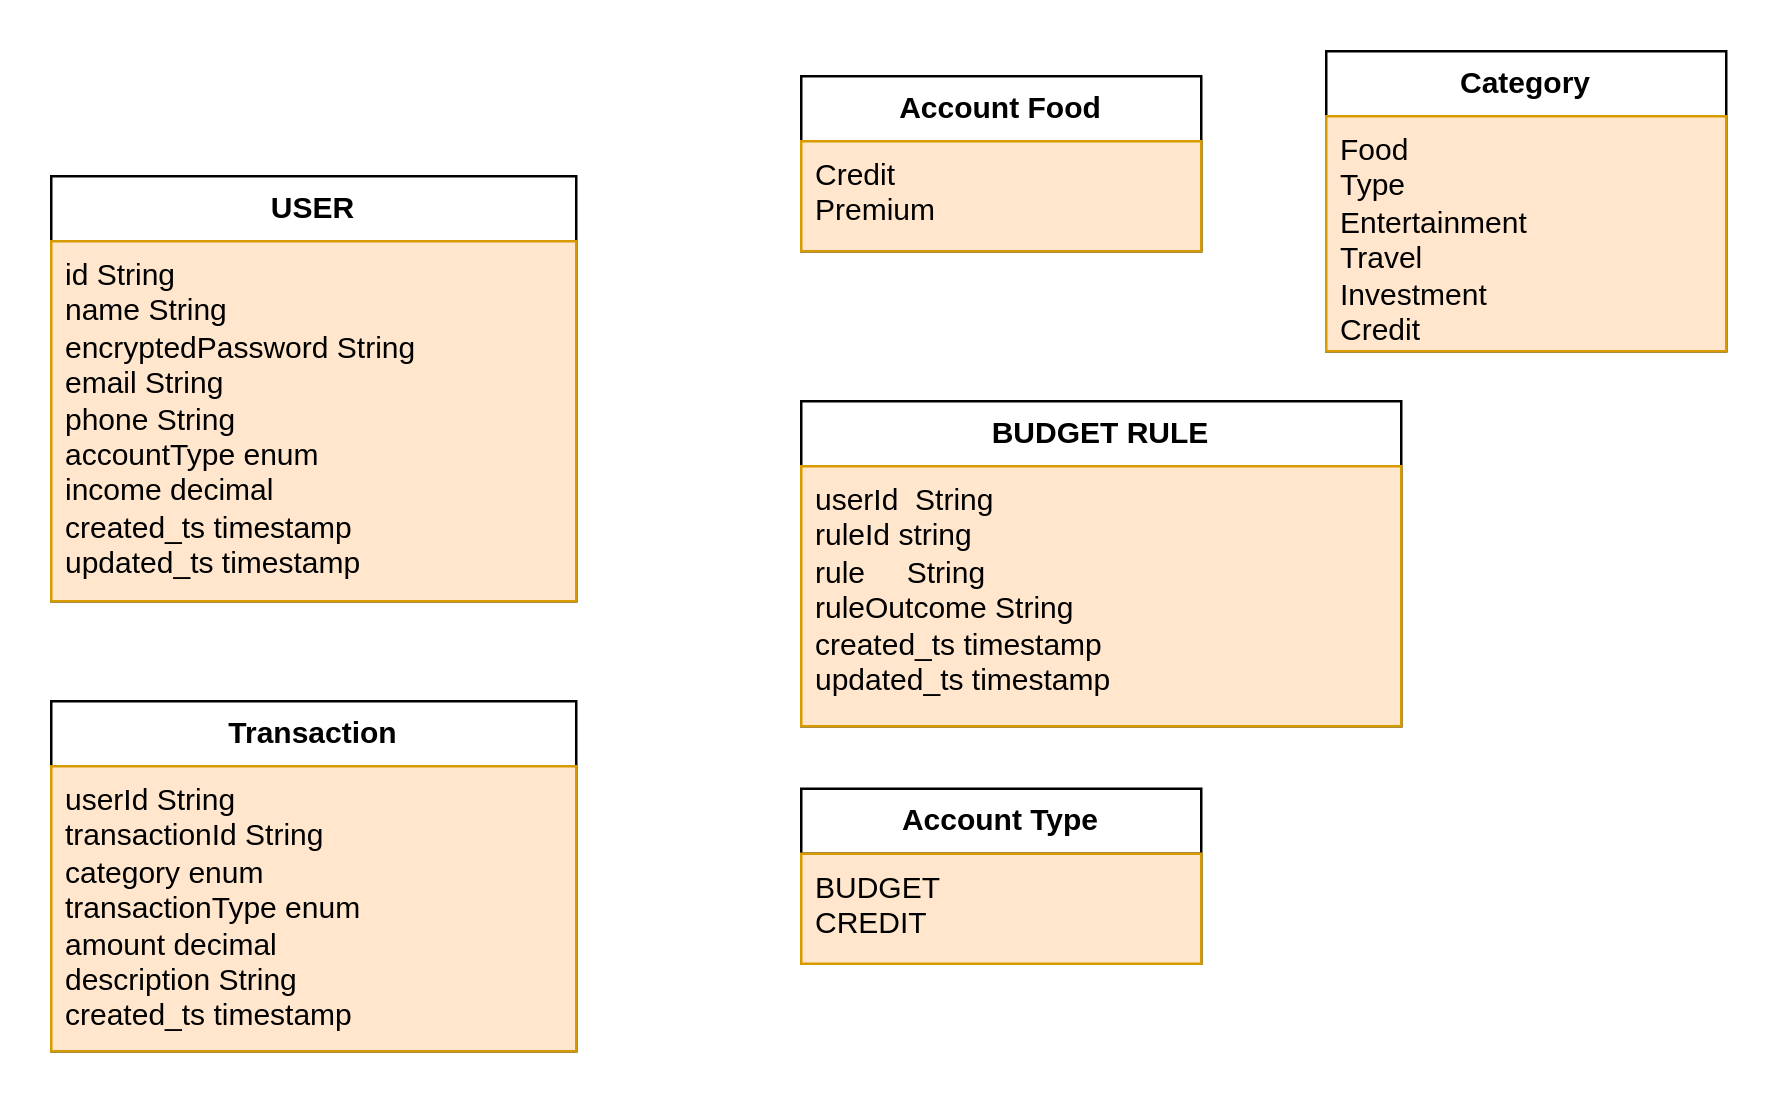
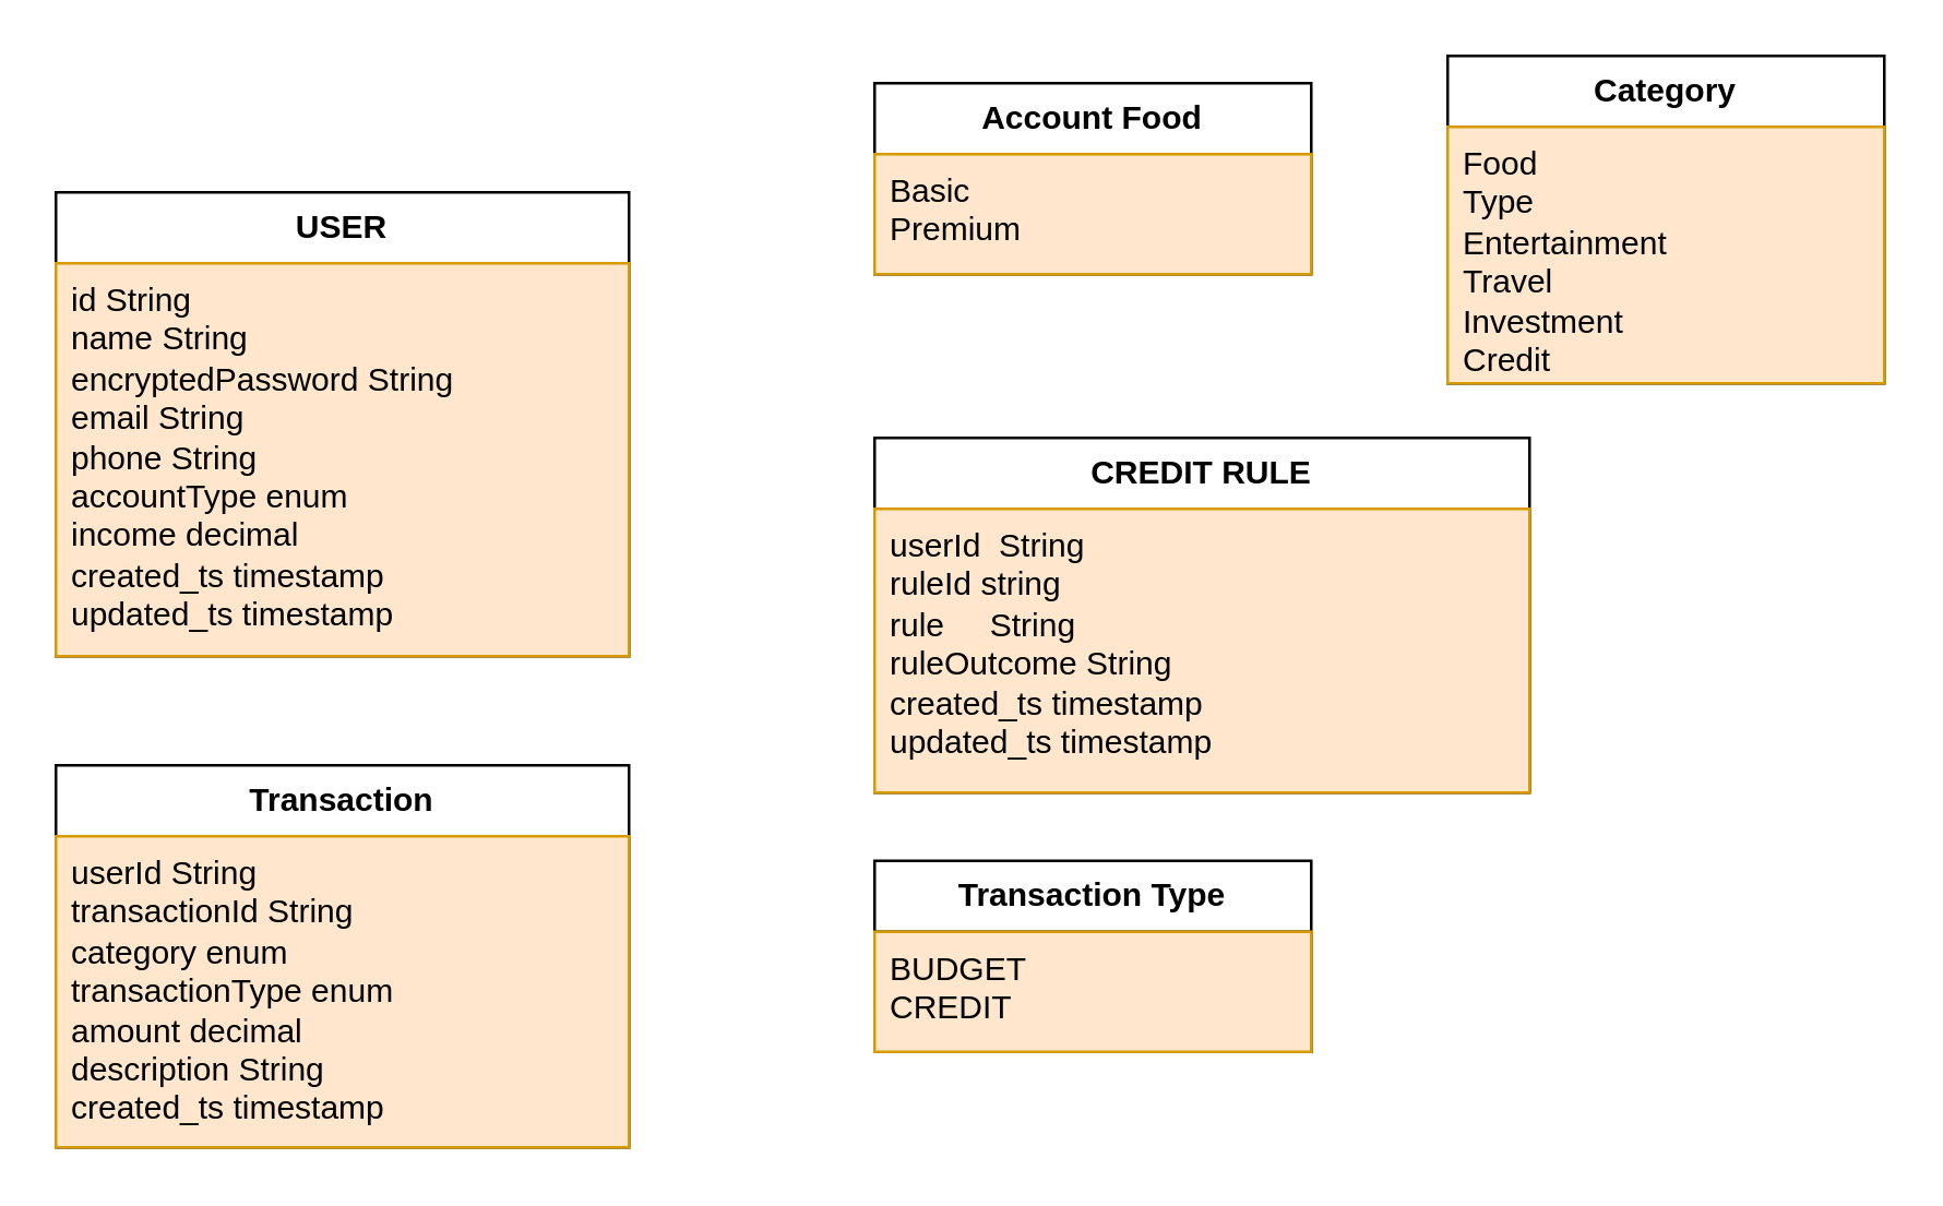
  <mxCell id="0" />
  <mxCell id="1" parent="0" />
  <mxCell id="2" value="&lt;b&gt;USER&lt;/b&gt;" style="swimlane;fontStyle=0;childLayout=stackLayout;horizontal=1;startSize=26;horizontalStack=0;resizeParent=1;resizeParentMax=0;resizeLast=0;collapsible=1;marginBottom=0;whiteSpace=wrap;html=1;" parent="1" vertex="1"><mxGeometry x="20" y="70" width="210" height="170" as="geometry" /></mxCell>
  <mxCell id="3" value="id String&lt;div&gt;name String&lt;/div&gt;&lt;div&gt;encryptedPassword String&lt;/div&gt;&lt;div&gt;email String&lt;/div&gt;&lt;div&gt;phone String&amp;nbsp;&lt;/div&gt;&lt;div&gt;accountType enum&lt;/div&gt;&lt;div&gt;income decimal&lt;/div&gt;&lt;div&gt;created_ts timestamp&lt;/div&gt;&lt;div&gt;updated_ts timestamp&lt;/div&gt;" style="text;strokeColor=#d79b00;fillColor=#ffe6cc;align=left;verticalAlign=top;spacingLeft=4;spacingRight=4;overflow=hidden;rotatable=0;points=[[0,0.5],[1,0.5]];portConstraint=eastwest;whiteSpace=wrap;html=1;" parent="2" vertex="1"><mxGeometry y="26" width="210" height="144" as="geometry" /></mxCell>
  <mxCell id="4" value="Account Food" style="swimlane;fontStyle=1;childLayout=stackLayout;horizontal=1;startSize=26;horizontalStack=0;resizeParent=1;resizeParentMax=0;resizeLast=0;collapsible=1;marginBottom=0;whiteSpace=wrap;html=1;" parent="1" vertex="1"><mxGeometry x="320" y="30" width="160" height="70" as="geometry" /></mxCell>
- <mxCell id="5" value="&lt;div&gt;Credit&lt;/div&gt;Premium" style="text;strokeColor=#d79b00;fillColor=#ffe6cc;align=left;verticalAlign=top;spacingLeft=4;spacingRight=4;overflow=hidden;rotatable=0;points=[[0,0.5],[1,0.5]];portConstraint=eastwest;whiteSpace=wrap;html=1;" parent="4" vertex="1"><mxGeometry y="26" width="160" height="44" as="geometry" /></mxCell>
- <mxCell id="6" value="&lt;b&gt;BUDGET RULE&lt;/b&gt;" style="swimlane;fontStyle=0;childLayout=stackLayout;horizontal=1;startSize=26;fillColor=none;horizontalStack=0;resizeParent=1;resizeParentMax=0;resizeLast=0;collapsible=1;marginBottom=0;whiteSpace=wrap;html=1;" vertex="1" parent="1"><mxGeometry x="320" y="160" width="240" height="130" as="geometry" /></mxCell>
+ <mxCell id="5" value="&lt;div&gt;Basic&lt;/div&gt;Premium" style="text;strokeColor=#d79b00;fillColor=#ffe6cc;align=left;verticalAlign=top;spacingLeft=4;spacingRight=4;overflow=hidden;rotatable=0;points=[[0,0.5],[1,0.5]];portConstraint=eastwest;whiteSpace=wrap;html=1;" parent="4" vertex="1"><mxGeometry y="26" width="160" height="44" as="geometry" /></mxCell>
+ <mxCell id="6" value="&lt;b&gt;CREDIT RULE&lt;/b&gt;" style="swimlane;fontStyle=0;childLayout=stackLayout;horizontal=1;startSize=26;fillColor=none;horizontalStack=0;resizeParent=1;resizeParentMax=0;resizeLast=0;collapsible=1;marginBottom=0;whiteSpace=wrap;html=1;" vertex="1" parent="1"><mxGeometry x="320" y="160" width="240" height="130" as="geometry" /></mxCell>
  <mxCell id="7" value="userId&amp;nbsp; String&lt;div&gt;ruleId string&lt;br&gt;&lt;div&gt;rule&amp;nbsp; &amp;nbsp; &amp;nbsp;String&lt;/div&gt;&lt;div&gt;ruleOutcome String&lt;/div&gt;&lt;/div&gt;&lt;div&gt;&lt;div&gt;created_ts timestamp&lt;/div&gt;&lt;div&gt;updated_ts timestamp&lt;/div&gt;&lt;/div&gt;" style="text;strokeColor=#d79b00;fillColor=#ffe6cc;align=left;verticalAlign=top;spacingLeft=4;spacingRight=4;overflow=hidden;rotatable=0;points=[[0,0.5],[1,0.5]];portConstraint=eastwest;whiteSpace=wrap;html=1;" vertex="1" parent="6"><mxGeometry y="26" width="240" height="104" as="geometry" /></mxCell>
  <mxCell id="8" value="&lt;b&gt;Transaction&lt;/b&gt;" style="swimlane;fontStyle=0;childLayout=stackLayout;horizontal=1;startSize=26;horizontalStack=0;resizeParent=1;resizeParentMax=0;resizeLast=0;collapsible=1;marginBottom=0;whiteSpace=wrap;html=1;" vertex="1" parent="1"><mxGeometry x="20" y="280" width="210" height="140" as="geometry" /></mxCell>
  <mxCell id="9" value="userId String&lt;div&gt;transactionId String&lt;br&gt;&lt;div&gt;category enum&amp;nbsp;&lt;/div&gt;&lt;div&gt;&lt;span style=&quot;background-color: transparent; color: light-dark(rgb(0, 0, 0), rgb(255, 255, 255));&quot;&gt;transactionType enum&lt;/span&gt;&lt;/div&gt;&lt;div&gt;amount decimal&lt;/div&gt;&lt;div&gt;description String&lt;/div&gt;&lt;div&gt;created_ts timestamp&lt;/div&gt;&lt;div&gt;&lt;br&gt;&lt;/div&gt;&lt;/div&gt;" style="text;strokeColor=#d79b00;fillColor=#ffe6cc;align=left;verticalAlign=top;spacingLeft=4;spacingRight=4;overflow=hidden;rotatable=0;points=[[0,0.5],[1,0.5]];portConstraint=eastwest;whiteSpace=wrap;html=1;" vertex="1" parent="8"><mxGeometry y="26" width="210" height="114" as="geometry" /></mxCell>
  <mxCell id="10" value="Category" style="swimlane;fontStyle=1;childLayout=stackLayout;horizontal=1;startSize=26;horizontalStack=0;resizeParent=1;resizeParentMax=0;resizeLast=0;collapsible=1;marginBottom=0;whiteSpace=wrap;html=1;" vertex="1" parent="1"><mxGeometry x="530" y="20" width="160" height="120" as="geometry" /></mxCell>
  <mxCell id="11" value="&lt;div&gt;Food&lt;/div&gt;&lt;div&gt;Type&lt;/div&gt;&lt;div&gt;Entertainment&lt;/div&gt;&lt;div&gt;Travel&lt;/div&gt;&lt;div&gt;Investment&lt;/div&gt;&lt;div&gt;Credit&lt;/div&gt;" style="text;strokeColor=#d79b00;fillColor=#ffe6cc;align=left;verticalAlign=top;spacingLeft=4;spacingRight=4;overflow=hidden;rotatable=0;points=[[0,0.5],[1,0.5]];portConstraint=eastwest;whiteSpace=wrap;html=1;" vertex="1" parent="10"><mxGeometry y="26" width="160" height="94" as="geometry" /></mxCell>
- <mxCell id="12" value="Account Type" style="swimlane;fontStyle=1;childLayout=stackLayout;horizontal=1;startSize=26;horizontalStack=0;resizeParent=1;resizeParentMax=0;resizeLast=0;collapsible=1;marginBottom=0;whiteSpace=wrap;html=1;" vertex="1" parent="1"><mxGeometry x="320" y="315" width="160" height="70" as="geometry" /></mxCell>
+ <mxCell id="12" value="Transaction Type" style="swimlane;fontStyle=1;childLayout=stackLayout;horizontal=1;startSize=26;horizontalStack=0;resizeParent=1;resizeParentMax=0;resizeLast=0;collapsible=1;marginBottom=0;whiteSpace=wrap;html=1;" vertex="1" parent="1"><mxGeometry x="320" y="315" width="160" height="70" as="geometry" /></mxCell>
  <mxCell id="13" value="BUDGET&lt;div&gt;CREDIT&lt;/div&gt;" style="text;strokeColor=#d79b00;fillColor=#ffe6cc;align=left;verticalAlign=top;spacingLeft=4;spacingRight=4;overflow=hidden;rotatable=0;points=[[0,0.5],[1,0.5]];portConstraint=eastwest;whiteSpace=wrap;html=1;" vertex="1" parent="12"><mxGeometry y="26" width="160" height="44" as="geometry" /></mxCell>
